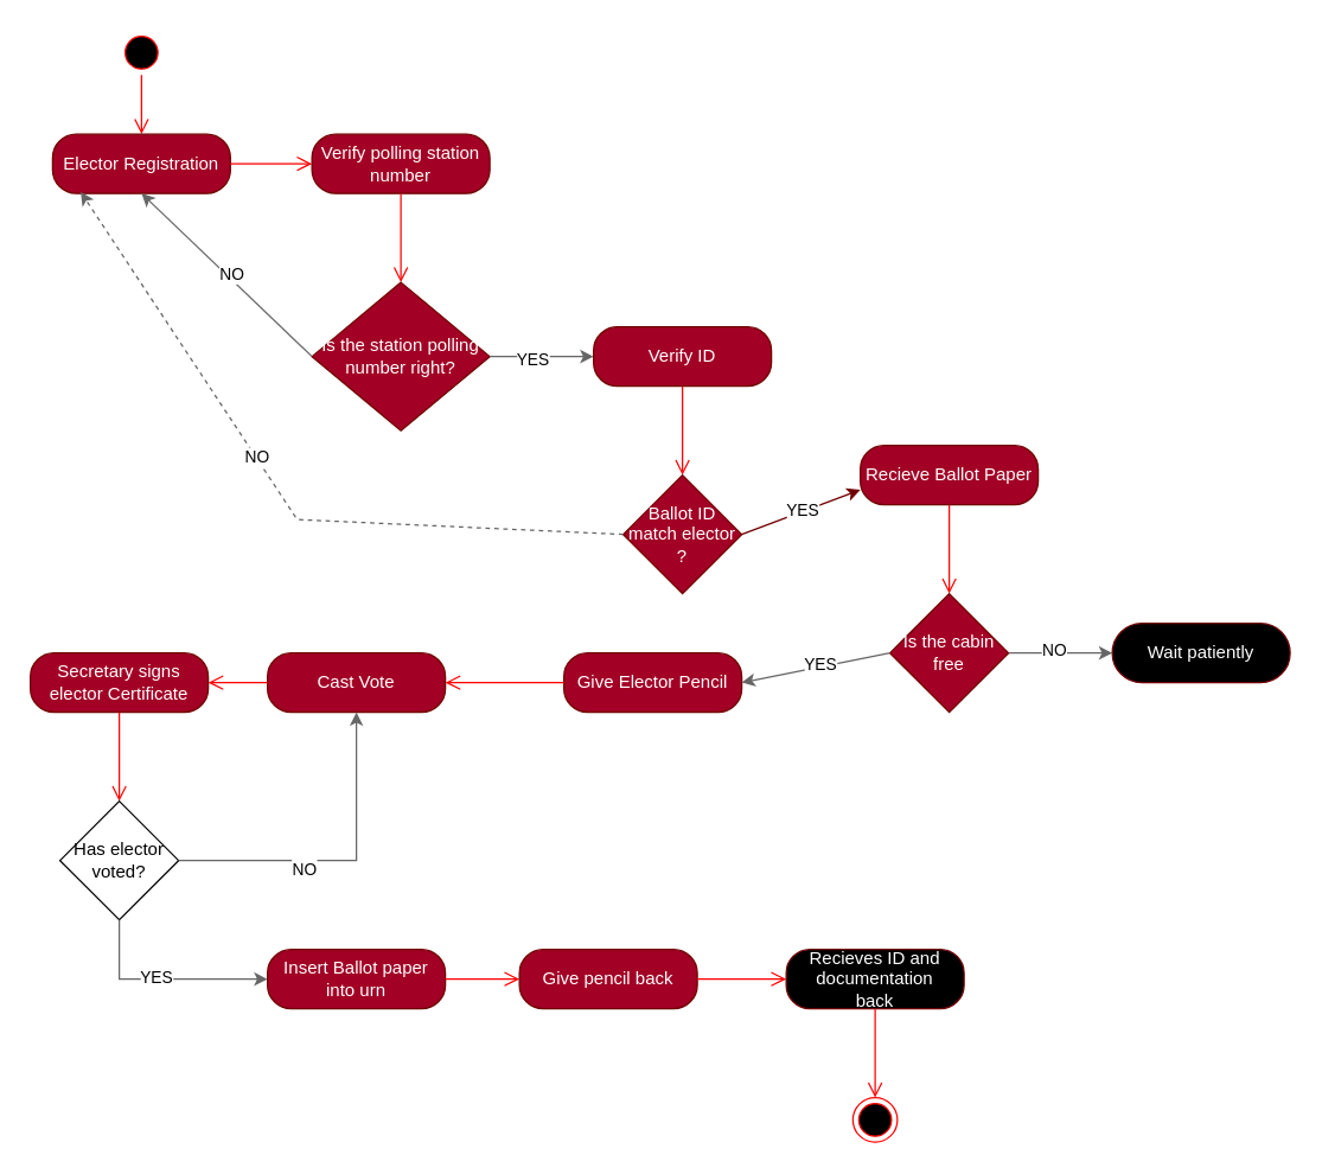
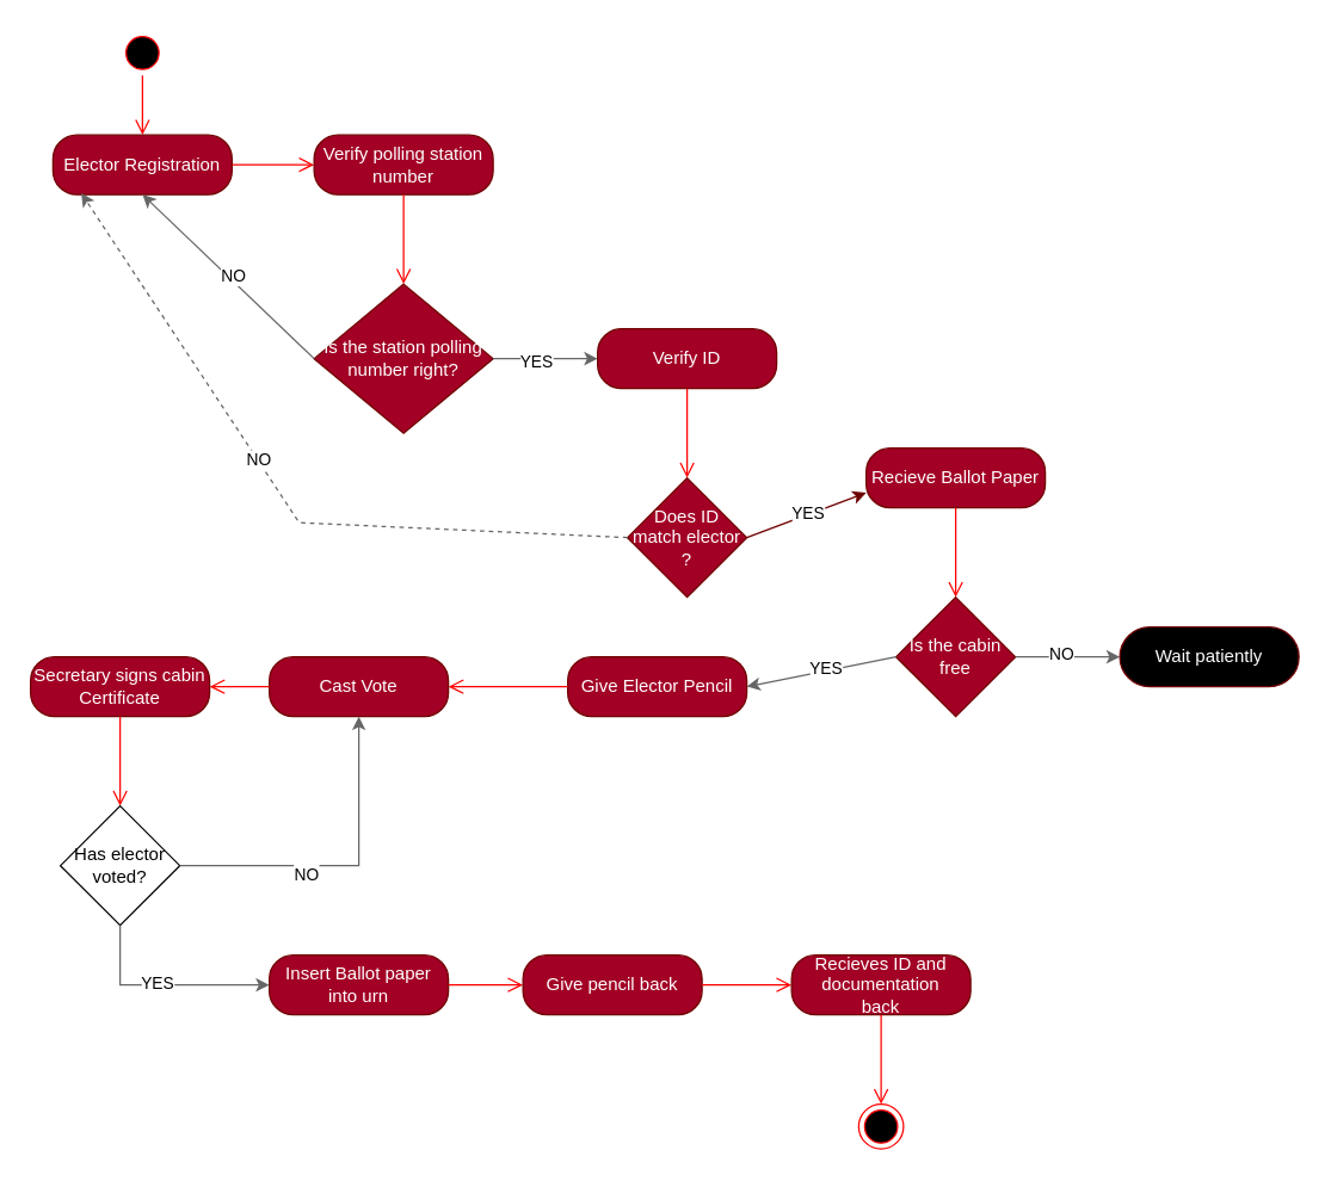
  <mxCell id="0" />
  <mxCell id="1" parent="0" />
  <mxCell id="2" value="" style="ellipse;html=1;shape=startState;fillColor=#000000;strokeColor=#ff0000;" vertex="1" parent="1"><mxGeometry x="80" y="20" width="30" height="30" as="geometry" /></mxCell>
  <mxCell id="3" value="" style="edgeStyle=orthogonalEdgeStyle;html=1;verticalAlign=bottom;endArrow=open;endSize=8;strokeColor=#ff0000;rounded=0;" edge="1" source="2" parent="1"><mxGeometry relative="1" as="geometry"><mxPoint x="95" y="90" as="targetPoint" /></mxGeometry></mxCell>
  <mxCell id="4" value="Elector Registration&lt;br&gt;" style="rounded=1;whiteSpace=wrap;html=1;arcSize=40;fontColor=#ffffff;fillColor=#a20025;strokeColor=#6F0000;" vertex="1" parent="1"><mxGeometry x="35" y="90" width="120" height="40" as="geometry" /></mxCell>
  <mxCell id="5" value="" style="edgeStyle=orthogonalEdgeStyle;html=1;verticalAlign=bottom;endArrow=open;endSize=8;strokeColor=#ff0000;rounded=0;exitX=1;exitY=0.5;exitDx=0;exitDy=0;" edge="1" source="4" parent="1"><mxGeometry relative="1" as="geometry"><mxPoint x="210" y="110" as="targetPoint" /><Array as="points"><mxPoint x="180" y="110" /><mxPoint x="180" y="110" /></Array></mxGeometry></mxCell>
  <mxCell id="6" value="Verify polling station number" style="rounded=1;whiteSpace=wrap;html=1;arcSize=40;fontColor=#ffffff;fillColor=#a20025;strokeColor=#6F0000;" vertex="1" parent="1"><mxGeometry x="210" y="90" width="120" height="40" as="geometry" /></mxCell>
  <mxCell id="7" value="" style="edgeStyle=orthogonalEdgeStyle;html=1;verticalAlign=bottom;endArrow=open;endSize=8;strokeColor=#ff0000;rounded=0;" edge="1" source="6" parent="1"><mxGeometry relative="1" as="geometry"><mxPoint x="270" y="190" as="targetPoint" /></mxGeometry></mxCell>
  <mxCell id="8" value="Is the station polling number right?" style="rhombus;whiteSpace=wrap;html=1;fillColor=#a20025;fontColor=#ffffff;strokeColor=#6F0000;" vertex="1" parent="1"><mxGeometry x="210" y="190" width="120" height="100" as="geometry" /></mxCell>
  <mxCell id="9" value="" style="endArrow=classic;html=1;rounded=0;exitX=1;exitY=0.5;exitDx=0;exitDy=0;fillColor=#f5f5f5;gradientColor=#b3b3b3;strokeColor=#666666;" edge="1" parent="1" source="8"><mxGeometry width="50" height="50" relative="1" as="geometry"><mxPoint x="420" y="310" as="sourcePoint" /><mxPoint x="400" y="240" as="targetPoint" /></mxGeometry></mxCell>
  <mxCell id="10" value="YES&lt;br&gt;" style="edgeLabel;html=1;align=center;verticalAlign=middle;resizable=0;points=[];" vertex="1" connectable="0" parent="9"><mxGeometry x="-0.2" y="-1" relative="1" as="geometry"><mxPoint as="offset" /></mxGeometry></mxCell>
  <mxCell id="11" value="" style="endArrow=classic;html=1;rounded=0;exitX=0;exitY=0.5;exitDx=0;exitDy=0;entryX=0.5;entryY=1;entryDx=0;entryDy=0;fillColor=#f5f5f5;gradientColor=#b3b3b3;strokeColor=#666666;" edge="1" parent="1" source="8" target="4"><mxGeometry width="50" height="50" relative="1" as="geometry"><mxPoint x="420" y="310" as="sourcePoint" /><mxPoint x="470" y="260" as="targetPoint" /></mxGeometry></mxCell>
  <mxCell id="12" value="NO&lt;br&gt;" style="edgeLabel;html=1;align=center;verticalAlign=middle;resizable=0;points=[];" vertex="1" connectable="0" parent="11"><mxGeometry x="-0.023" y="-2" relative="1" as="geometry"><mxPoint as="offset" /></mxGeometry></mxCell>
  <mxCell id="13" value="Verify ID&lt;br&gt;" style="rounded=1;whiteSpace=wrap;html=1;arcSize=40;fontColor=#ffffff;fillColor=#a20025;strokeColor=#6F0000;" vertex="1" parent="1"><mxGeometry x="400" y="220" width="120" height="40" as="geometry" /></mxCell>
  <mxCell id="14" value="" style="edgeStyle=orthogonalEdgeStyle;html=1;verticalAlign=bottom;endArrow=open;endSize=8;strokeColor=#ff0000;rounded=0;" edge="1" source="13" parent="1"><mxGeometry relative="1" as="geometry"><mxPoint x="460" y="320" as="targetPoint" /></mxGeometry></mxCell>
- <mxCell id="15" value="Ballot ID match elector ?" style="rhombus;whiteSpace=wrap;html=1;fillColor=#a20025;fontColor=#ffffff;strokeColor=#6F0000;" vertex="1" parent="1"><mxGeometry x="420" y="320" width="80" height="80" as="geometry" /></mxCell>
+ <mxCell id="15" value="Does ID match elector ?" style="rhombus;whiteSpace=wrap;html=1;fillColor=#a20025;fontColor=#ffffff;strokeColor=#6F0000;" vertex="1" parent="1"><mxGeometry x="420" y="320" width="80" height="80" as="geometry" /></mxCell>
  <mxCell id="16" value="" style="endArrow=classic;html=1;rounded=0;exitX=0;exitY=0.5;exitDx=0;exitDy=0;entryX=0.158;entryY=0.975;entryDx=0;entryDy=0;entryPerimeter=0;fillColor=#f5f5f5;gradientColor=#b3b3b3;strokeColor=#666666;dashed=1;" edge="1" parent="1" source="15" target="4"><mxGeometry width="50" height="50" relative="1" as="geometry"><mxPoint x="420" y="310" as="sourcePoint" /><mxPoint x="40" y="240" as="targetPoint" /><Array as="points"><mxPoint x="200" y="350" /></Array></mxGeometry></mxCell>
  <mxCell id="17" value="NO" style="edgeLabel;html=1;align=center;verticalAlign=middle;resizable=0;points=[];" vertex="1" connectable="0" parent="16"><mxGeometry x="0.116" relative="1" as="geometry"><mxPoint as="offset" /></mxGeometry></mxCell>
  <mxCell id="18" value="" style="endArrow=classic;html=1;rounded=0;exitX=1;exitY=0.5;exitDx=0;exitDy=0;fillColor=#a20025;strokeColor=#6F0000;" edge="1" parent="1" source="15"><mxGeometry width="50" height="50" relative="1" as="geometry"><mxPoint x="420" y="310" as="sourcePoint" /><mxPoint x="580" y="330" as="targetPoint" /></mxGeometry></mxCell>
  <mxCell id="19" value="YES" style="edgeLabel;html=1;align=center;verticalAlign=middle;resizable=0;points=[];" vertex="1" connectable="0" parent="18"><mxGeometry x="0.03" y="1" relative="1" as="geometry"><mxPoint as="offset" /></mxGeometry></mxCell>
  <mxCell id="20" value="Recieve Ballot Paper" style="rounded=1;whiteSpace=wrap;html=1;arcSize=40;fontColor=#ffffff;fillColor=#a20025;strokeColor=#6F0000;" vertex="1" parent="1"><mxGeometry x="580" y="300" width="120" height="40" as="geometry" /></mxCell>
  <mxCell id="21" value="" style="edgeStyle=orthogonalEdgeStyle;html=1;verticalAlign=bottom;endArrow=open;endSize=8;strokeColor=#ff0000;rounded=0;" edge="1" source="20" parent="1"><mxGeometry relative="1" as="geometry"><mxPoint x="640" y="400" as="targetPoint" /></mxGeometry></mxCell>
  <mxCell id="22" value="Is the cabin free&lt;br&gt;" style="rhombus;whiteSpace=wrap;html=1;fillColor=#a20025;fontColor=#ffffff;strokeColor=#6F0000;" vertex="1" parent="1"><mxGeometry x="600" y="400" width="80" height="80" as="geometry" /></mxCell>
  <mxCell id="23" value="" style="endArrow=classic;html=1;rounded=0;exitX=1;exitY=0.5;exitDx=0;exitDy=0;fillColor=#f5f5f5;gradientColor=#b3b3b3;strokeColor=#666666;" edge="1" parent="1" source="22"><mxGeometry width="50" height="50" relative="1" as="geometry"><mxPoint x="420" y="510" as="sourcePoint" /><mxPoint x="750" y="440" as="targetPoint" /></mxGeometry></mxCell>
  <mxCell id="24" value="NO" style="edgeLabel;html=1;align=center;verticalAlign=middle;resizable=0;points=[];" vertex="1" connectable="0" parent="23"><mxGeometry x="-0.143" y="3" relative="1" as="geometry"><mxPoint as="offset" /></mxGeometry></mxCell>
  <mxCell id="25" value="Wait patiently" style="rounded=1;whiteSpace=wrap;html=1;arcSize=50;fillColor=#000000;fontColor=#ffffff;strokeColor=#6F0000;" vertex="1" parent="1"><mxGeometry x="750" y="420" width="120" height="40" as="geometry" /></mxCell>
  <mxCell id="26" value="" style="endArrow=classic;html=1;rounded=0;exitX=0;exitY=0.5;exitDx=0;exitDy=0;fillColor=#f5f5f5;gradientColor=#b3b3b3;strokeColor=#666666;" edge="1" parent="1" source="22"><mxGeometry width="50" height="50" relative="1" as="geometry"><mxPoint x="420" y="510" as="sourcePoint" /><mxPoint x="500" y="460" as="targetPoint" /></mxGeometry></mxCell>
  <mxCell id="27" value="YES" style="edgeLabel;html=1;align=center;verticalAlign=middle;resizable=0;points=[];" vertex="1" connectable="0" parent="26"><mxGeometry x="-0.069" y="-2" relative="1" as="geometry"><mxPoint x="-1" as="offset" /></mxGeometry></mxCell>
  <mxCell id="28" value="Give Elector Pencil&lt;br&gt;" style="rounded=1;whiteSpace=wrap;html=1;arcSize=40;fontColor=#ffffff;fillColor=#a20025;strokeColor=#6F0000;" vertex="1" parent="1"><mxGeometry x="380" y="440" width="120" height="40" as="geometry" /></mxCell>
  <mxCell id="29" value="" style="edgeStyle=orthogonalEdgeStyle;html=1;verticalAlign=bottom;endArrow=open;endSize=8;strokeColor=#ff0000;rounded=0;" edge="1" source="28" parent="1"><mxGeometry relative="1" as="geometry"><mxPoint x="300" y="460" as="targetPoint" /></mxGeometry></mxCell>
  <mxCell id="30" value="Cast Vote&lt;br&gt;" style="rounded=1;whiteSpace=wrap;html=1;arcSize=40;fontColor=#ffffff;fillColor=#a20025;strokeColor=#6F0000;" vertex="1" parent="1"><mxGeometry x="180" y="440" width="120" height="40" as="geometry" /></mxCell>
  <mxCell id="31" value="" style="edgeStyle=orthogonalEdgeStyle;html=1;verticalAlign=bottom;endArrow=open;endSize=8;strokeColor=#ff0000;rounded=0;" edge="1" source="30" parent="1"><mxGeometry relative="1" as="geometry"><mxPoint x="140" y="460" as="targetPoint" /></mxGeometry></mxCell>
- <mxCell id="32" value="Secretary signs elector Certificate" style="rounded=1;whiteSpace=wrap;html=1;arcSize=40;fontColor=#ffffff;fillColor=#a20025;strokeColor=#6F0000;" vertex="1" parent="1"><mxGeometry y="440" width="120" height="40" as="geometry" x="20" /></mxCell>
+ <mxCell id="32" value="Secretary signs cabin Certificate" style="rounded=1;whiteSpace=wrap;html=1;arcSize=40;fontColor=#ffffff;fillColor=#a20025;strokeColor=#6F0000;" vertex="1" parent="1"><mxGeometry y="440" width="120" height="40" as="geometry" x="20" /></mxCell>
  <mxCell id="33" value="" style="edgeStyle=orthogonalEdgeStyle;html=1;verticalAlign=bottom;endArrow=open;endSize=8;strokeColor=#ff0000;rounded=0;" edge="1" source="32" parent="1"><mxGeometry relative="1" as="geometry"><mxPoint x="80" y="540" as="targetPoint" /></mxGeometry></mxCell>
  <mxCell id="34" value="Has elector&lt;br&gt;voted?" style="rhombus;whiteSpace=wrap;html=1;" vertex="1" parent="1"><mxGeometry x="40" y="540" width="80" height="80" as="geometry" /></mxCell>
  <mxCell id="35" value="" style="endArrow=classic;html=1;rounded=0;exitX=1;exitY=0.5;exitDx=0;exitDy=0;entryX=0.5;entryY=1;entryDx=0;entryDy=0;fillColor=#f5f5f5;gradientColor=#b3b3b3;strokeColor=#666666;" edge="1" parent="1" source="34" target="30"><mxGeometry width="50" height="50" relative="1" as="geometry"><mxPoint x="420" y="610" as="sourcePoint" /><mxPoint x="470" y="560" as="targetPoint" /><Array as="points"><mxPoint x="240" y="580" /></Array></mxGeometry></mxCell>
  <mxCell id="36" value="NO" style="edgeLabel;html=1;align=center;verticalAlign=middle;resizable=0;points=[];" vertex="1" connectable="0" parent="35"><mxGeometry x="-0.236" y="-5" relative="1" as="geometry"><mxPoint as="offset" /></mxGeometry></mxCell>
  <mxCell id="37" value="" style="endArrow=classic;html=1;rounded=0;exitX=0.5;exitY=1;exitDx=0;exitDy=0;fillColor=#f5f5f5;gradientColor=#b3b3b3;strokeColor=#666666;" edge="1" parent="1" source="34"><mxGeometry width="50" height="50" relative="1" as="geometry"><mxPoint x="420" y="610" as="sourcePoint" /><mxPoint x="180" y="660" as="targetPoint" /><Array as="points"><mxPoint x="80" y="660" /></Array></mxGeometry></mxCell>
  <mxCell id="38" value="YES" style="edgeLabel;html=1;align=center;verticalAlign=middle;resizable=0;points=[];" vertex="1" connectable="0" parent="37"><mxGeometry x="-0.086" y="2" relative="1" as="geometry"><mxPoint as="offset" /></mxGeometry></mxCell>
  <mxCell id="39" value="Insert Ballot paper into urn" style="rounded=1;whiteSpace=wrap;html=1;arcSize=40;fontColor=#ffffff;fillColor=#a20025;strokeColor=#6F0000;" vertex="1" parent="1"><mxGeometry x="180" y="640" width="120" height="40" as="geometry" /></mxCell>
  <mxCell id="40" value="" style="edgeStyle=orthogonalEdgeStyle;html=1;verticalAlign=bottom;endArrow=open;endSize=8;strokeColor=#ff0000;rounded=0;" edge="1" source="39" parent="1"><mxGeometry relative="1" as="geometry"><mxPoint x="350" y="660" as="targetPoint" /></mxGeometry></mxCell>
  <mxCell id="41" value="Give pencil back" style="rounded=1;whiteSpace=wrap;html=1;arcSize=40;fontColor=#ffffff;fillColor=#a20025;strokeColor=#6F0000;" vertex="1" parent="1"><mxGeometry x="350" y="640" width="120" height="40" as="geometry" /></mxCell>
  <mxCell id="42" value="" style="edgeStyle=orthogonalEdgeStyle;html=1;verticalAlign=bottom;endArrow=open;endSize=8;strokeColor=#ff0000;rounded=0;" edge="1" source="41" parent="1"><mxGeometry relative="1" as="geometry"><mxPoint x="530" y="660" as="targetPoint" /></mxGeometry></mxCell>
- <mxCell id="43" value="Recieves ID and documentation &lt;br&gt;back" style="rounded=1;whiteSpace=wrap;html=1;arcSize=40;fontColor=#ffffff;fillColor=#000000;strokeColor=#6F0000;" vertex="1" parent="1"><mxGeometry x="530" y="640" width="120" height="40" as="geometry" /></mxCell>
+ <mxCell id="43" value="Recieves ID and documentation &lt;br&gt;back" style="rounded=1;whiteSpace=wrap;html=1;arcSize=40;fontColor=#ffffff;fillColor=#a20025;strokeColor=#6F0000;" vertex="1" parent="1"><mxGeometry x="530" y="640" width="120" height="40" as="geometry" /></mxCell>
  <mxCell id="44" value="" style="edgeStyle=orthogonalEdgeStyle;html=1;verticalAlign=bottom;endArrow=open;endSize=8;strokeColor=#ff0000;rounded=0;" edge="1" source="43" parent="1"><mxGeometry relative="1" as="geometry"><mxPoint x="590" y="740" as="targetPoint" /></mxGeometry></mxCell>
  <mxCell id="45" value="" style="ellipse;html=1;shape=endState;fillColor=#000000;strokeColor=#ff0000;" vertex="1" parent="1"><mxGeometry x="575" y="740" width="30" height="30" as="geometry" /></mxCell>
